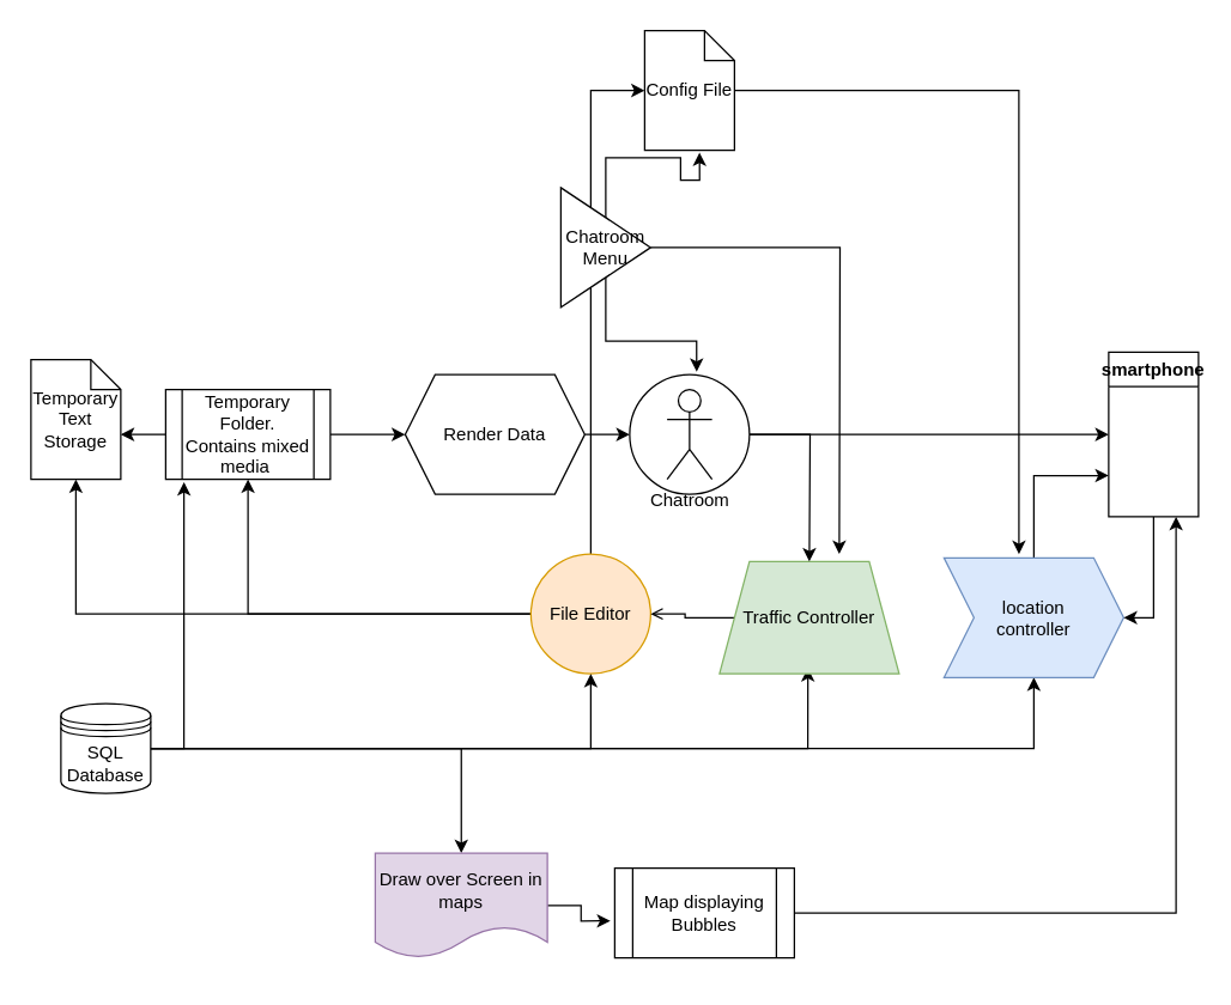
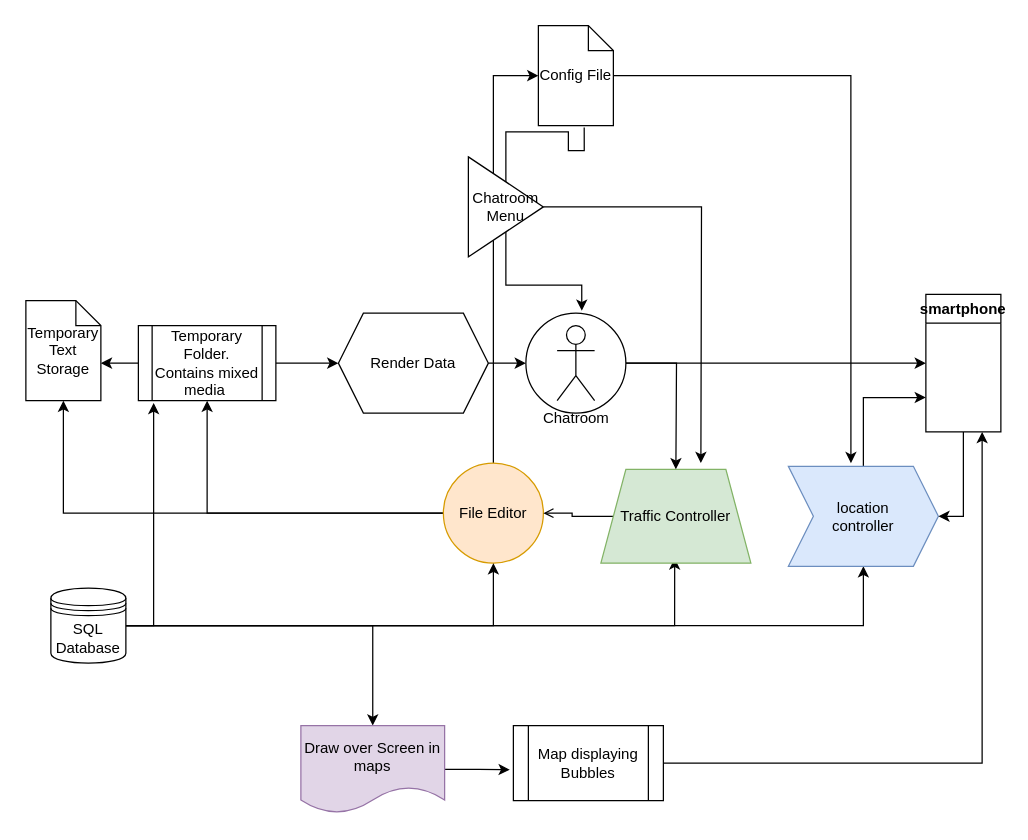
  <mxCell id="0" />
  <mxCell id="1" parent="0" />
  <mxCell id="2" style="edgeStyle=orthogonalEdgeStyle;rounded=0;orthogonalLoop=1;jettySize=auto;html=1;entryX=0.5;entryY=1;entryDx=0;entryDy=0;" parent="1" source="5" target="15" edge="1"><mxGeometry relative="1" as="geometry" /></mxCell>
  <mxCell id="3" style="edgeStyle=orthogonalEdgeStyle;rounded=0;orthogonalLoop=1;jettySize=auto;html=1;entryX=0.5;entryY=1;entryDx=0;entryDy=0;entryPerimeter=0;" parent="1" source="5" target="12" edge="1"><mxGeometry relative="1" as="geometry" /></mxCell>
  <mxCell id="4" style="edgeStyle=orthogonalEdgeStyle;rounded=0;orthogonalLoop=1;jettySize=auto;html=1;entryX=0;entryY=0.5;entryDx=0;entryDy=0;entryPerimeter=0;" edge="1" parent="1" source="5" target="33"><mxGeometry relative="1" as="geometry" /></mxCell>
  <mxCell id="5" value="File Editor" style="ellipse;whiteSpace=wrap;html=1;aspect=fixed;fillColor=#ffe6cc;strokeColor=#d79b00;" parent="1" vertex="1"><mxGeometry x="354" y="370" width="80" height="80" as="geometry" /></mxCell>
  <mxCell id="6" style="edgeStyle=orthogonalEdgeStyle;rounded=0;orthogonalLoop=1;jettySize=auto;html=1;entryX=0.5;entryY=1;entryDx=0;entryDy=0;" parent="1" source="11" target="5" edge="1"><mxGeometry relative="1" as="geometry" /></mxCell>
  <mxCell id="7" style="edgeStyle=orthogonalEdgeStyle;rounded=0;orthogonalLoop=1;jettySize=auto;html=1;entryX=0.492;entryY=0.949;entryDx=0;entryDy=0;entryPerimeter=0;" parent="1" source="11" target="17" edge="1"><mxGeometry relative="1" as="geometry" /></mxCell>
  <mxCell id="8" style="edgeStyle=orthogonalEdgeStyle;rounded=0;orthogonalLoop=1;jettySize=auto;html=1;entryX=0.5;entryY=1;entryDx=0;entryDy=0;" parent="1" source="11" target="23" edge="1"><mxGeometry relative="1" as="geometry" /></mxCell>
  <mxCell id="9" style="edgeStyle=orthogonalEdgeStyle;rounded=0;orthogonalLoop=1;jettySize=auto;html=1;entryX=0.5;entryY=0;entryDx=0;entryDy=0;" parent="1" source="11" target="29" edge="1"><mxGeometry relative="1" as="geometry" /></mxCell>
  <mxCell id="10" style="edgeStyle=orthogonalEdgeStyle;rounded=0;orthogonalLoop=1;jettySize=auto;html=1;entryX=0.111;entryY=1.03;entryDx=0;entryDy=0;entryPerimeter=0;" edge="1" parent="1" source="11" target="15"><mxGeometry relative="1" as="geometry" /></mxCell>
  <mxCell id="11" value="SQL Database" style="shape=datastore;whiteSpace=wrap;html=1;" parent="1" vertex="1"><mxGeometry x="40" y="470" width="60" height="60" as="geometry" /></mxCell>
  <mxCell id="12" value="Temporary Text Storage" style="shape=note;size=20;whiteSpace=wrap;html=1;" parent="1" vertex="1"><mxGeometry x="20" y="240" width="60" height="80" as="geometry" /></mxCell>
  <mxCell id="13" style="edgeStyle=orthogonalEdgeStyle;rounded=0;orthogonalLoop=1;jettySize=auto;html=1;entryX=0;entryY=0;entryDx=60;entryDy=50;entryPerimeter=0;" parent="1" source="15" target="12" edge="1"><mxGeometry relative="1" as="geometry" /></mxCell>
  <mxCell id="14" style="edgeStyle=orthogonalEdgeStyle;rounded=0;orthogonalLoop=1;jettySize=auto;html=1;" parent="1" source="15" target="31" edge="1"><mxGeometry relative="1" as="geometry" /></mxCell>
  <mxCell id="15" value="Temporary&lt;br&gt;Folder. Contains mixed&lt;br&gt;media&amp;nbsp;" style="shape=process;whiteSpace=wrap;html=1;backgroundOutline=1;" parent="1" vertex="1"><mxGeometry x="110" y="260" width="110" height="60" as="geometry" /></mxCell>
  <mxCell id="16" style="edgeStyle=orthogonalEdgeStyle;rounded=0;orthogonalLoop=1;jettySize=auto;html=1;endArrow=open;" parent="1" source="17" target="5" edge="1"><mxGeometry relative="1" as="geometry" /></mxCell>
  <mxCell id="17" value="Traffic Controller" style="shape=trapezoid;perimeter=trapezoidPerimeter;whiteSpace=wrap;html=1;fixedSize=1;fillColor=#d5e8d4;strokeColor=#82b366;" parent="1" vertex="1"><mxGeometry x="480" y="375" width="120" height="75" as="geometry" /></mxCell>
  <mxCell id="18" style="edgeStyle=orthogonalEdgeStyle;rounded=0;orthogonalLoop=1;jettySize=auto;html=1;" parent="1" source="20" edge="1"><mxGeometry relative="1" as="geometry"><mxPoint x="540" y="375" as="targetPoint" /></mxGeometry></mxCell>
  <mxCell id="19" style="edgeStyle=orthogonalEdgeStyle;rounded=0;orthogonalLoop=1;jettySize=auto;html=1;entryX=0;entryY=0.5;entryDx=0;entryDy=0;" parent="1" source="20" target="25" edge="1"><mxGeometry relative="1" as="geometry" /></mxCell>
  <mxCell id="20" value="" style="ellipse;whiteSpace=wrap;html=1;aspect=fixed;" parent="1" vertex="1"><mxGeometry x="420" y="250" width="80" height="80" as="geometry" /></mxCell>
  <mxCell id="21" value="Chatroom" style="shape=umlActor;verticalLabelPosition=bottom;verticalAlign=top;html=1;outlineConnect=0;" parent="1" vertex="1"><mxGeometry x="445" y="260" width="30" height="60" as="geometry" /></mxCell>
  <mxCell id="22" style="edgeStyle=orthogonalEdgeStyle;rounded=0;orthogonalLoop=1;jettySize=auto;html=1;entryX=0;entryY=0.75;entryDx=0;entryDy=0;" parent="1" source="23" target="25" edge="1"><mxGeometry relative="1" as="geometry"><mxPoint x="690" y="320" as="targetPoint" /></mxGeometry></mxCell>
  <mxCell id="23" value="location &lt;br&gt;controller" style="shape=step;perimeter=stepPerimeter;whiteSpace=wrap;html=1;fixedSize=1;fillColor=#dae8fc;strokeColor=#6c8ebf;" parent="1" vertex="1"><mxGeometry x="630" y="372.5" width="120" height="80" as="geometry" /></mxCell>
  <mxCell id="24" style="edgeStyle=orthogonalEdgeStyle;rounded=0;orthogonalLoop=1;jettySize=auto;html=1;entryX=1;entryY=0.5;entryDx=0;entryDy=0;" parent="1" source="25" target="23" edge="1"><mxGeometry relative="1" as="geometry" /></mxCell>
  <mxCell id="25" value="smartphone" style="swimlane;whiteSpace=wrap;html=1;" parent="1" vertex="1"><mxGeometry x="740" y="235" width="60" height="110" as="geometry" /></mxCell>
  <mxCell id="26" style="edgeStyle=orthogonalEdgeStyle;rounded=0;orthogonalLoop=1;jettySize=auto;html=1;entryX=0.75;entryY=1;entryDx=0;entryDy=0;" parent="1" source="27" target="25" edge="1"><mxGeometry relative="1" as="geometry" /></mxCell>
  <mxCell id="27" value="Map displaying&lt;br&gt;Bubbles" style="shape=process;whiteSpace=wrap;html=1;backgroundOutline=1;" parent="1" vertex="1"><mxGeometry x="410" y="580" width="120" height="60" as="geometry" /></mxCell>
  <mxCell id="28" style="edgeStyle=orthogonalEdgeStyle;rounded=0;orthogonalLoop=1;jettySize=auto;html=1;entryX=-0.024;entryY=0.588;entryDx=0;entryDy=0;entryPerimeter=0;" parent="1" source="29" target="27" edge="1"><mxGeometry relative="1" as="geometry" /></mxCell>
- <mxCell id="29" value="Draw over Screen in maps" style="shape=document;whiteSpace=wrap;html=1;boundedLbl=1;fillColor=#e1d5e7;strokeColor=#9673a6;" parent="1" vertex="1"><mxGeometry x="250" y="570" width="115" height="70" as="geometry" /></mxCell>
+ <mxCell id="29" value="Draw over Screen in maps" style="shape=document;whiteSpace=wrap;html=1;boundedLbl=1;fillColor=#e1d5e7;strokeColor=#9673a6;" parent="1" vertex="1"><mxGeometry x="240" y="580" width="115" height="70" as="geometry" /></mxCell>
  <mxCell id="30" style="edgeStyle=orthogonalEdgeStyle;rounded=0;orthogonalLoop=1;jettySize=auto;html=1;entryX=0;entryY=0.5;entryDx=0;entryDy=0;" parent="1" source="31" target="20" edge="1"><mxGeometry relative="1" as="geometry" /></mxCell>
  <mxCell id="31" value="Render Data" style="shape=hexagon;perimeter=hexagonPerimeter2;whiteSpace=wrap;html=1;fixedSize=1;" parent="1" vertex="1"><mxGeometry x="270" y="250" width="120" height="80" as="geometry" /></mxCell>
  <mxCell id="32" style="edgeStyle=orthogonalEdgeStyle;rounded=0;orthogonalLoop=1;jettySize=auto;html=1;entryX=0.417;entryY=-0.031;entryDx=0;entryDy=0;entryPerimeter=0;" parent="1" source="33" target="23" edge="1"><mxGeometry relative="1" as="geometry" /></mxCell>
  <mxCell id="33" value="Config File" style="shape=note;size=20;whiteSpace=wrap;html=1;" parent="1" vertex="1"><mxGeometry x="430" y="20" width="60" height="80" as="geometry" /></mxCell>
- <mxCell id="34" style="edgeStyle=orthogonalEdgeStyle;rounded=0;orthogonalLoop=1;jettySize=auto;html=1;entryX=0.611;entryY=1.019;entryDx=0;entryDy=0;entryPerimeter=0;" parent="1" source="37" target="33" edge="1"><mxGeometry relative="1" as="geometry" /></mxCell>
+ <mxCell id="34" style="edgeStyle=orthogonalEdgeStyle;rounded=0;orthogonalLoop=1;jettySize=auto;html=1;entryX=0.611;entryY=1.019;entryDx=0;entryDy=0;entryPerimeter=0;endArrow=none;" parent="1" source="37" target="33" edge="1"><mxGeometry relative="1" as="geometry" /></mxCell>
  <mxCell id="35" style="edgeStyle=orthogonalEdgeStyle;rounded=0;orthogonalLoop=1;jettySize=auto;html=1;entryX=0.559;entryY=-0.024;entryDx=0;entryDy=0;entryPerimeter=0;" parent="1" source="37" target="20" edge="1"><mxGeometry relative="1" as="geometry" /></mxCell>
  <mxCell id="36" style="edgeStyle=orthogonalEdgeStyle;rounded=0;orthogonalLoop=1;jettySize=auto;html=1;" edge="1" parent="1" source="37"><mxGeometry relative="1" as="geometry"><mxPoint x="560" y="370" as="targetPoint" /></mxGeometry></mxCell>
  <mxCell id="37" value="Chatroom&lt;br&gt;Menu" style="triangle;whiteSpace=wrap;html=1;" parent="1" vertex="1"><mxGeometry x="374" y="125" width="60" height="80" as="geometry" /></mxCell>
